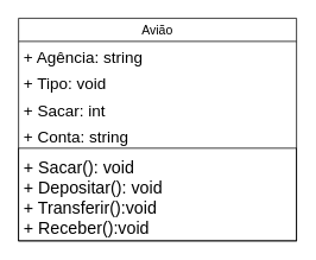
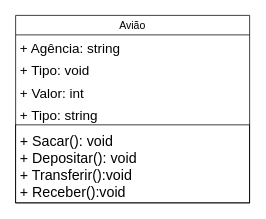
  <mxCell id="0" />
  <mxCell id="1" parent="0" />
  <mxCell id="2" value="Avião" style="swimlane;fontStyle=0;childLayout=stackLayout;horizontal=1;startSize=26;horizontalStack=0;resizeParent=1;resizeParentMax=0;resizeLast=0;collapsible=1;marginBottom=0;align=center;fontSize=14;" vertex="1" parent="1"><mxGeometry x="20" y="20" width="312" height="250" as="geometry"><mxRectangle x="334" y="300" width="80" height="30" as="alternateBounds" /></mxGeometry></mxCell>
  <mxCell id="3" value="+ Agência: string&#10;" style="text;strokeColor=none;fillColor=none;spacingLeft=4;spacingRight=4;overflow=hidden;rotatable=0;points=[[0,0.5],[1,0.5]];portConstraint=eastwest;fontSize=18;" vertex="1" parent="2"><mxGeometry y="26" width="312" height="30" as="geometry" /></mxCell>
  <mxCell id="4" value="+ Tipo: void" style="text;strokeColor=none;fillColor=none;spacingLeft=4;spacingRight=4;overflow=hidden;rotatable=0;points=[[0,0.5],[1,0.5]];portConstraint=eastwest;fontSize=18;" vertex="1" parent="2"><mxGeometry y="56" width="312" height="30" as="geometry" /></mxCell>
- <mxCell id="5" value="+ Sacar: int" style="text;strokeColor=none;fillColor=none;spacingLeft=4;spacingRight=4;overflow=hidden;rotatable=0;points=[[0,0.5],[1,0.5]];portConstraint=eastwest;fontSize=18;" vertex="1" parent="2"><mxGeometry y="86" width="312" height="30" as="geometry" /></mxCell>
- <mxCell id="6" value="+ Conta: string" style="text;strokeColor=none;fillColor=none;spacingLeft=4;spacingRight=4;overflow=hidden;rotatable=0;points=[[0,0.5],[1,0.5]];portConstraint=eastwest;fontSize=18;" vertex="1" parent="2"><mxGeometry y="116" width="312" height="30" as="geometry" /></mxCell>
+ <mxCell id="5" value="+ Valor: int" style="text;strokeColor=none;fillColor=none;spacingLeft=4;spacingRight=4;overflow=hidden;rotatable=0;points=[[0,0.5],[1,0.5]];portConstraint=eastwest;fontSize=18;" vertex="1" parent="2"><mxGeometry y="86" width="312" height="30" as="geometry" /></mxCell>
+ <mxCell id="6" value="+ Tipo: string" style="text;strokeColor=none;fillColor=none;spacingLeft=4;spacingRight=4;overflow=hidden;rotatable=0;points=[[0,0.5],[1,0.5]];portConstraint=eastwest;fontSize=18;" vertex="1" parent="2"><mxGeometry y="116" width="312" height="30" as="geometry" /></mxCell>
  <mxCell id="7" value="+ Sacar(): void&#10;+ Depositar(): void&#10;+ Transferir():void&#10;+ Receber():void&#10;&#10; " style="text;strokeColor=default;fillColor=none;spacingLeft=4;spacingRight=4;overflow=hidden;rotatable=0;points=[[0,0.5],[1,0.5]];portConstraint=eastwest;fontSize=19;spacing=2;spacingTop=3;" vertex="1" parent="2"><mxGeometry y="146" width="312" height="104" as="geometry" /></mxCell>
